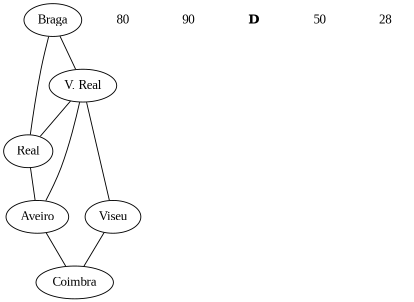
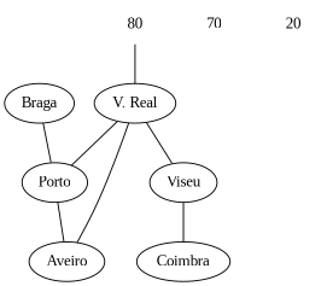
  graph {
    fontname="Liberation Serif"
    node [fontname="Liberation Serif"]
    edge [fontname="Liberation Serif"]
    n1 [label=Braga]
    n2 [label="V. Real"]
-   n3 [label=Real]
+   n3 [label=Porto]
    n4 [label=Viseu]
    n5 [label=Aveiro]
    n6 [label=Coimbra]
    n7 [label=80 penwidth=0]
-   90 [penwidth=0]
-   "𝐃" [penwidth=0]
-   50 [penwidth=0]
-   20 [penwidth=0 label=28]
-   n1 -- n2
+   50 [penwidth=0 label=70]
+   20 [penwidth=0]
+   n7 -- n2
    n1 -- n3
    n2 -- n3
    n2 -- n4
    n2 -- n5
    n3 -- n5
    n4 -- n6
-   n5 -- n6
  }
